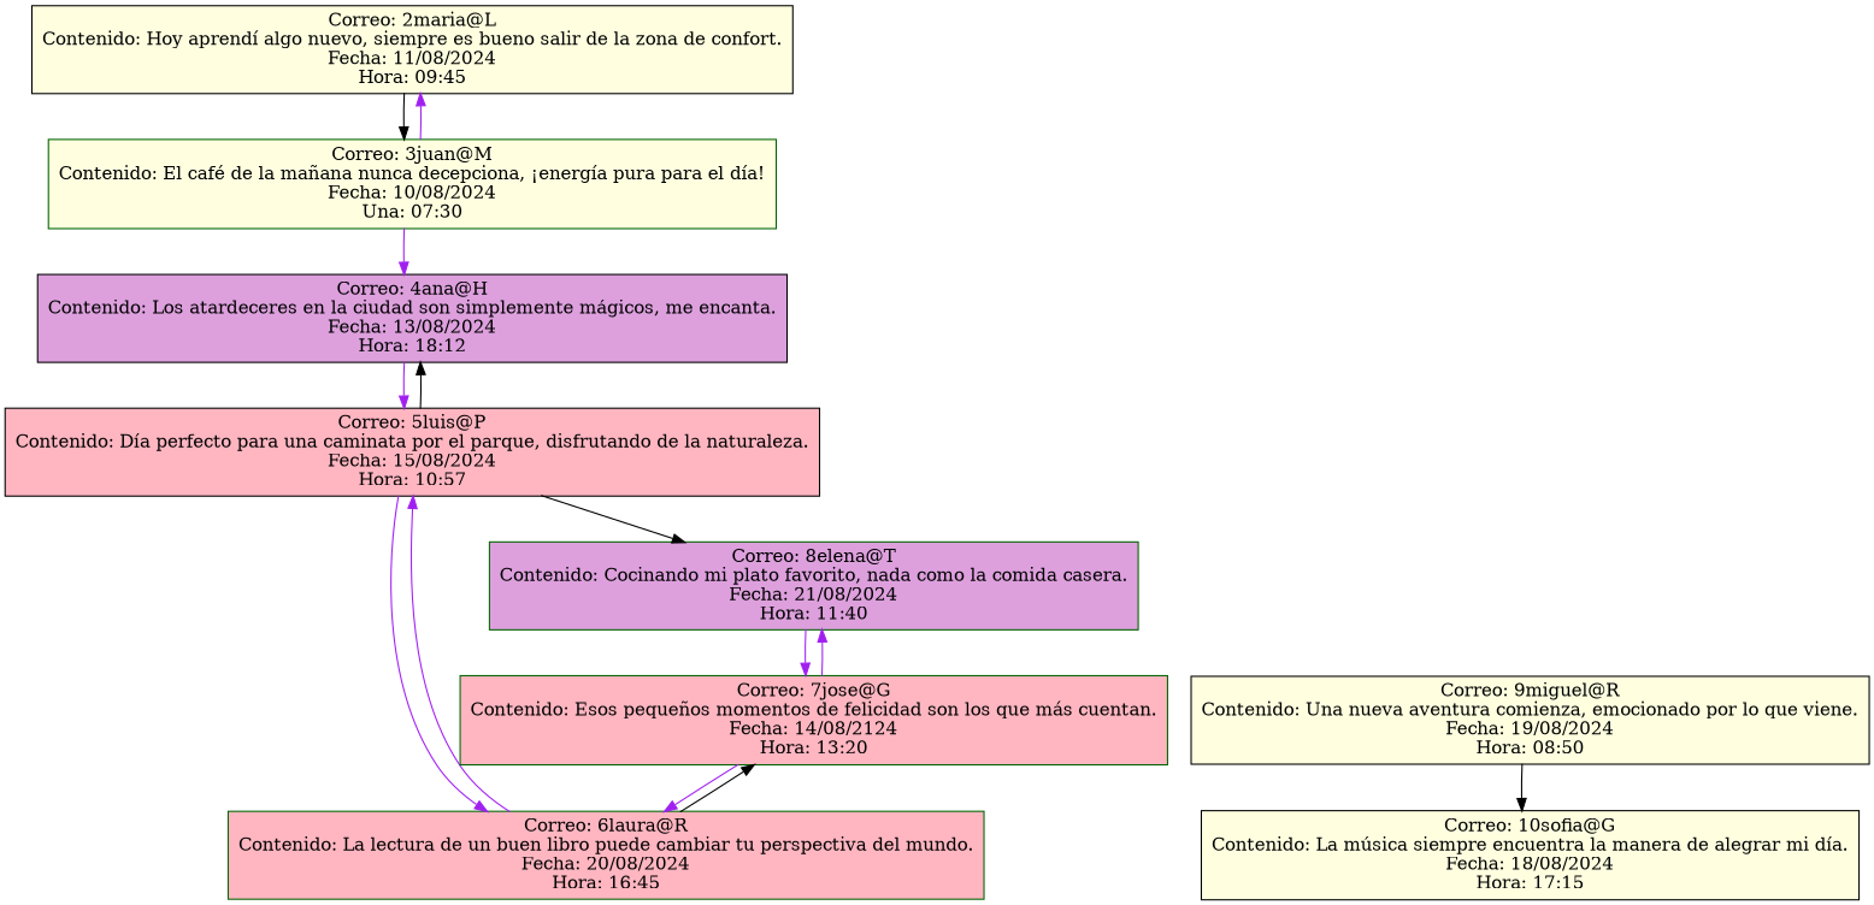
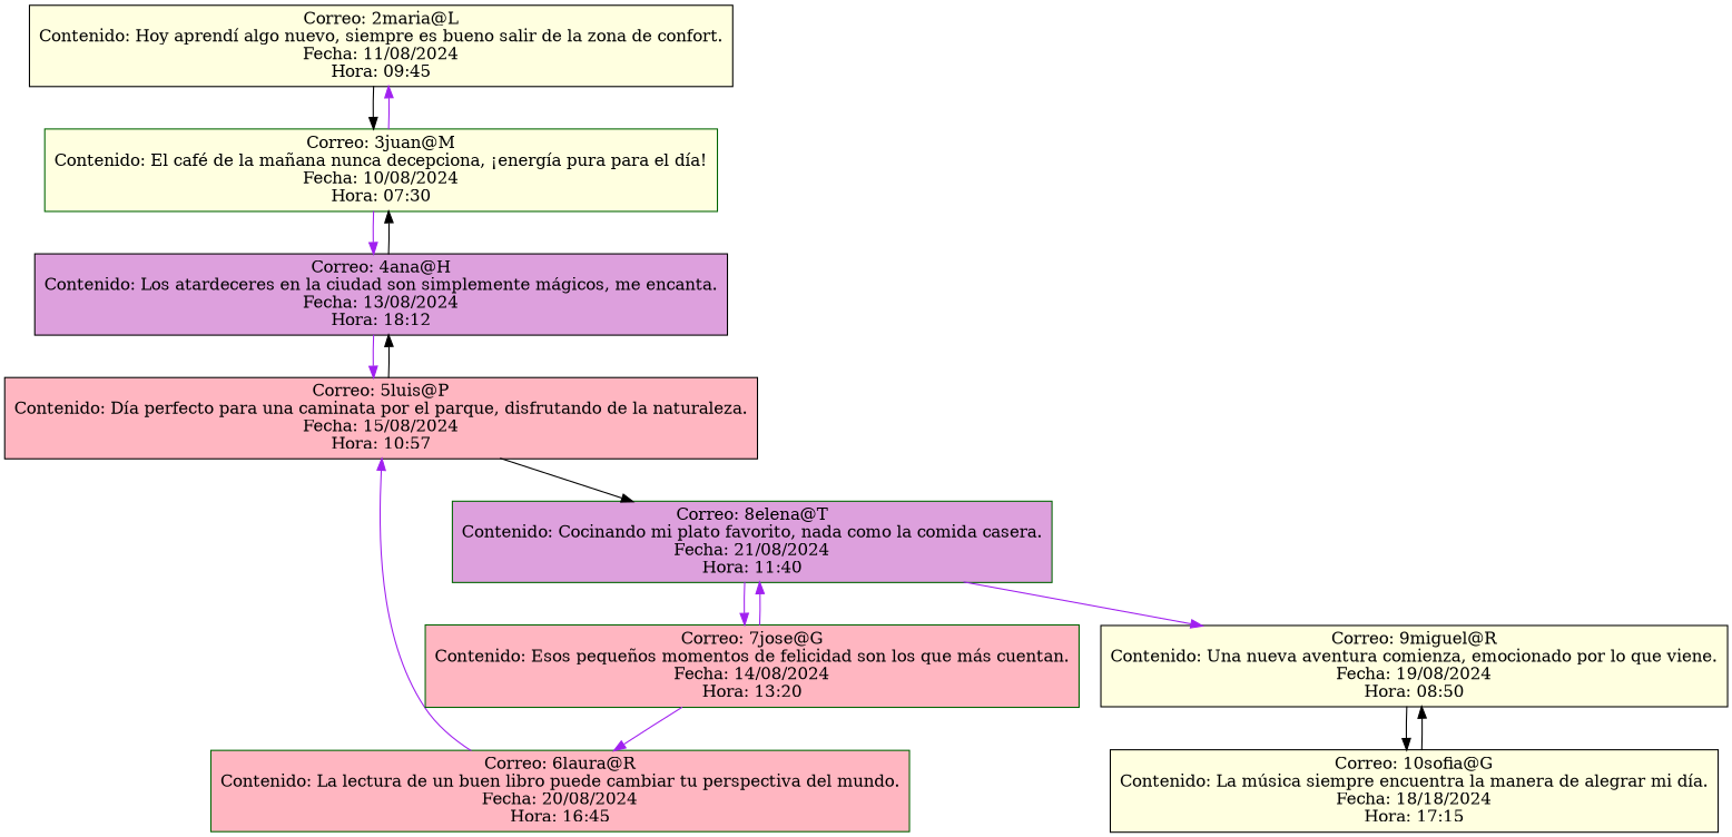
  digraph {
    node [color=black fillcolor=lightyellow shape=record style=filled]
    edge [color=purple]
    n1 [label="{Correo: 2maria@L\nContenido: Hoy aprendí algo nuevo, siempre es bueno salir de la zona de confort.\nFecha: 11/08/2024\nHora: 09:45}"]
-   n2 [color=darkgreen label="{Correo: 3juan@M\nContenido: El café de la mañana nunca decepciona, ¡energía pura para el día!\nFecha: 10/08/2024\nUna: 07:30}"]
+   n2 [color=darkgreen label="{Correo: 3juan@M\nContenido: El café de la mañana nunca decepciona, ¡energía pura para el día!\nFecha: 10/08/2024\nHora: 07:30}"]
    n3 [fillcolor=plum label="{Correo: 4ana@H\nContenido: Los atardeceres en la ciudad son simplemente mágicos, me encanta.\nFecha: 13/08/2024\nHora: 18:12}"]
    n4 [fillcolor=lightpink label="{Correo: 5luis@P\nContenido: Día perfecto para una caminata por el parque, disfrutando de la naturaleza.\nFecha: 15/08/2024\nHora: 10:57}"]
    n5 [color=darkgreen fillcolor=lightpink label="{Correo: 6laura@R\nContenido: La lectura de un buen libro puede cambiar tu perspectiva del mundo.\nFecha: 20/08/2024\nHora: 16:45}"]
    n6 [color=darkgreen fillcolor=plum label="{Correo: 8elena@T\nContenido: Cocinando mi plato favorito, nada como la comida casera.\nFecha: 21/08/2024\nHora: 11:40}"]
-   n7 [color=darkgreen fillcolor=lightpink label="{Correo: 7jose@G\nContenido: Esos pequeños momentos de felicidad son los que más cuentan.\nFecha: 14/08/2124\nHora: 13:20}"]
+   n7 [color=darkgreen fillcolor=lightpink label="{Correo: 7jose@G\nContenido: Esos pequeños momentos de felicidad son los que más cuentan.\nFecha: 14/08/2024\nHora: 13:20}"]
    n8 [label="{Correo: 9miguel@R\nContenido: Una nueva aventura comienza, emocionado por lo que viene.\nFecha: 19/08/2024\nHora: 08:50}"]
-   n9 [label="{Correo: 10sofia@G\nContenido: La música siempre encuentra la manera de alegrar mi día.\nFecha: 18/08/2024\nHora: 17:15}"]
+   n9 [label="{Correo: 10sofia@G\nContenido: La música siempre encuentra la manera de alegrar mi día.\nFecha: 18/18/2024\nHora: 17:15}"]
    n1 -> n2 [color=black]
    n2 -> n1
    n2 -> n3
+   n3 -> n2 [color=black]
    n3 -> n4
    n4 -> n3 [color=black]
-   n4 -> n5
    n4 -> n6 [color=black]
    n5 -> n4
-   n5 -> n7 [color=black]
    n6 -> n7
+   n6 -> n8
    n7 -> n5
    n7 -> n6
    n8 -> n9 [color=black]
+   n9 -> n8 [color=black]
  }
